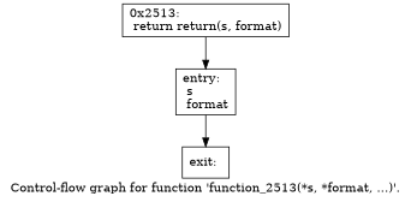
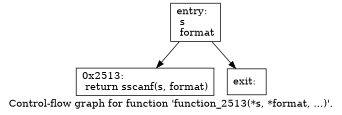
  digraph {
    label="Control-flow graph for function 'function_2513(*s, *format, ...)'."
    node [shape=record]
    n1 [label="{entry:\l  s\l  format\l}"]
-   n2 [label="{0x2513:\l  return return(s, format)\l}"]
+   n2 [label="{0x2513:\l  return sscanf(s, format)\l}"]
    n3 [label="{exit:\l}"]
-   n2 -> n1
+   n1 -> n2
    n1 -> n3
  }
